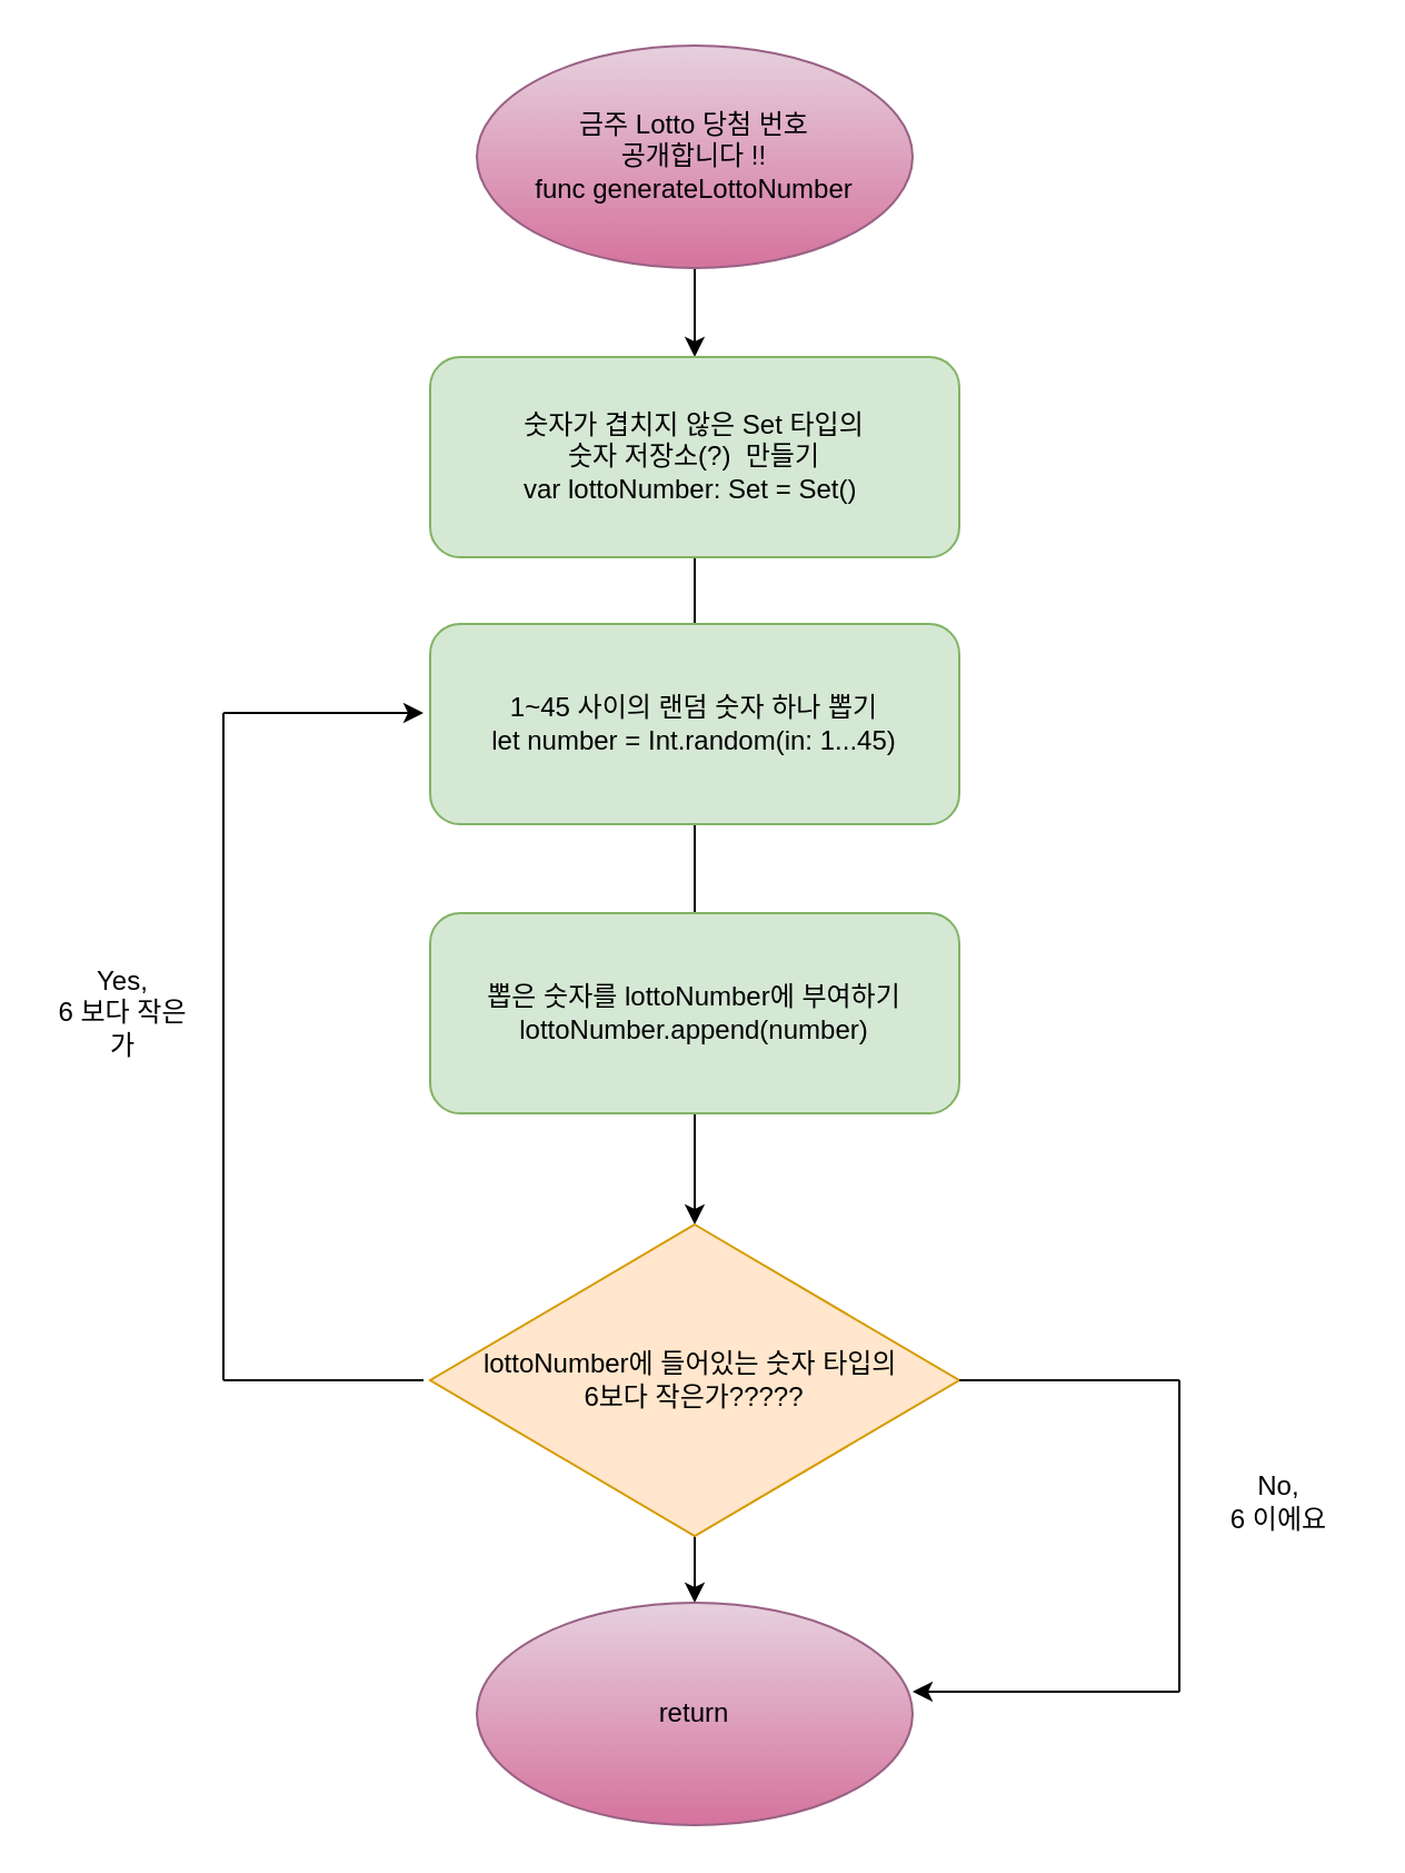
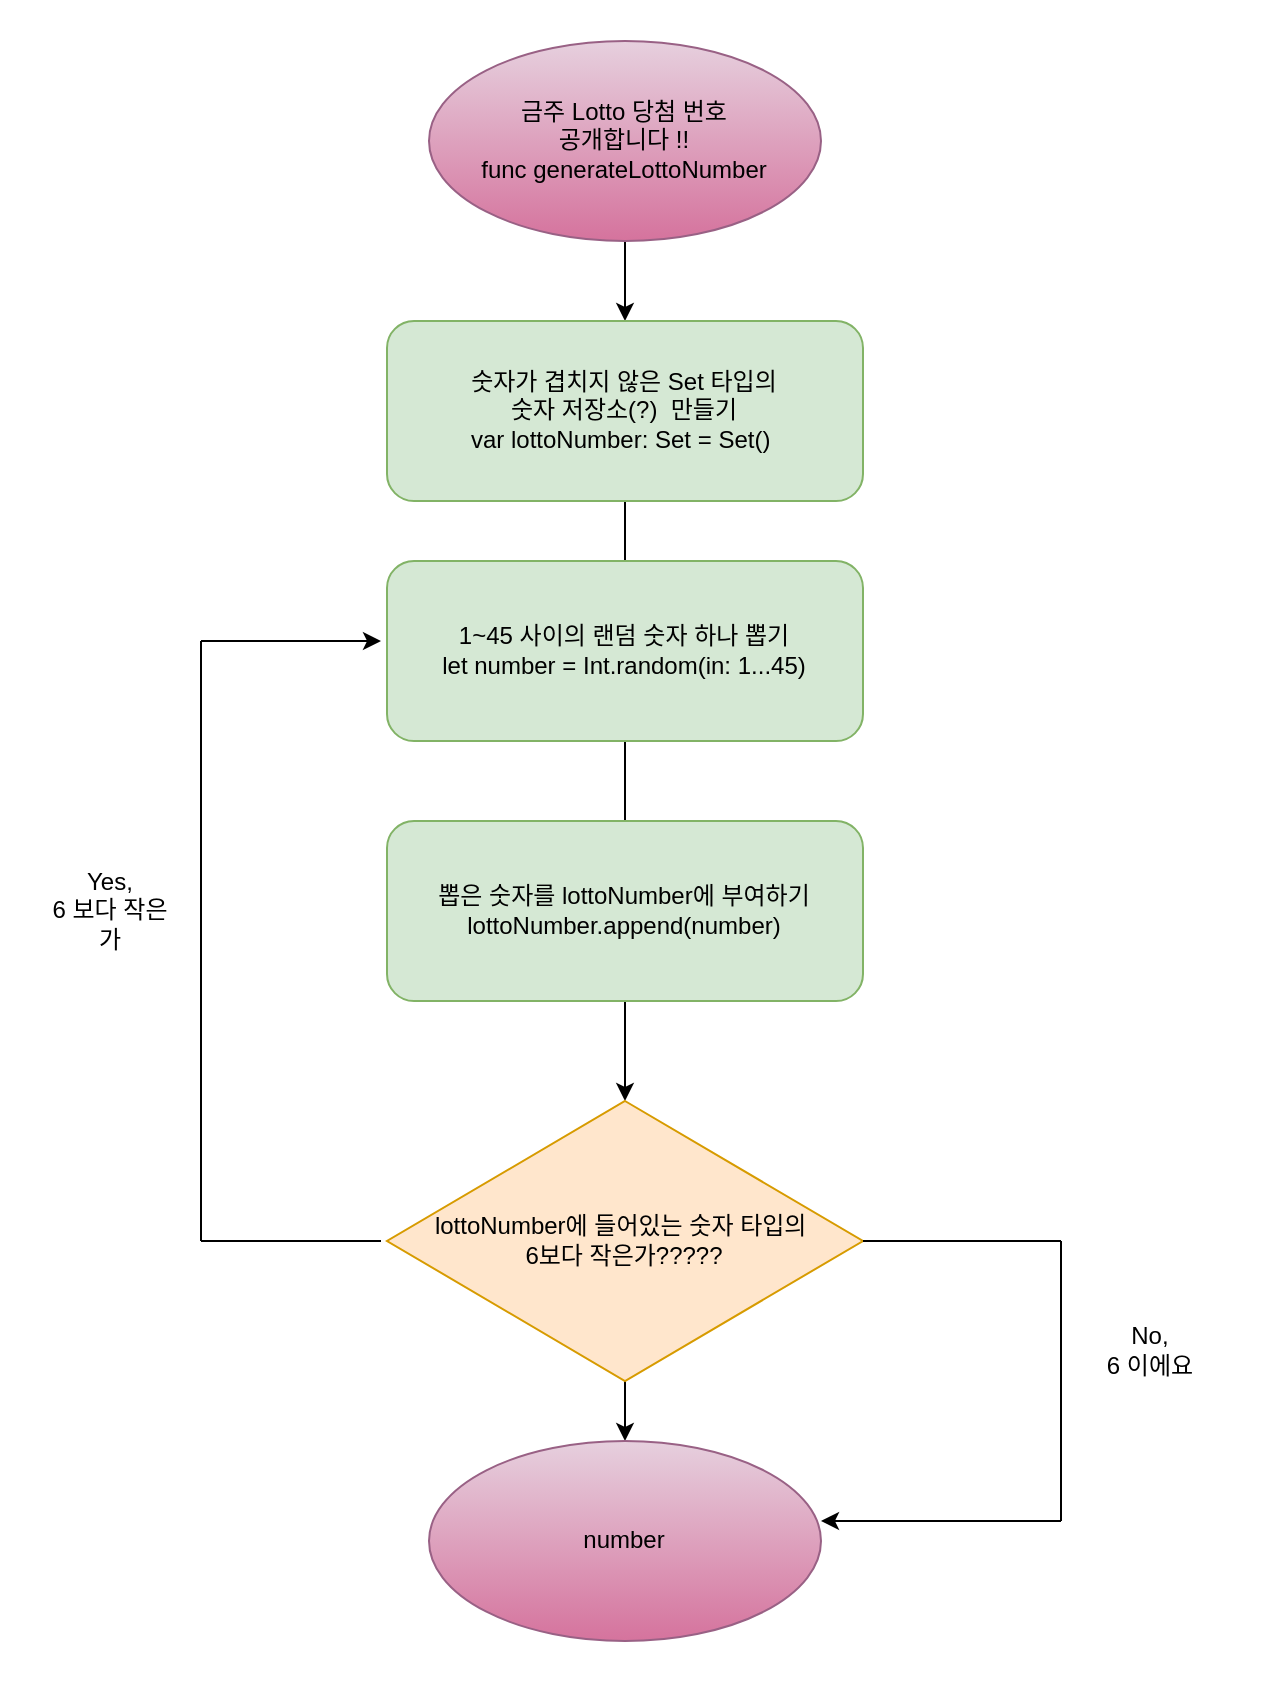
  <mxCell id="0" />
  <mxCell id="1" parent="0" />
  <mxCell id="2" value="" style="edgeStyle=orthogonalEdgeStyle;rounded=0;orthogonalLoop=1;jettySize=auto;html=1;" edge="1" parent="1" source="3" target="5"><mxGeometry relative="1" as="geometry" /></mxCell>
  <mxCell id="3" value="금주 Lotto 당첨 번호&lt;br&gt;공개합니다 !!&lt;br&gt;func generateLottoNumber" style="ellipse;whiteSpace=wrap;html=1;fillColor=#e6d0de;gradientColor=#d5739d;strokeColor=#996185;" parent="1" vertex="1"><mxGeometry x="214" y="20" width="196" height="100" as="geometry" /></mxCell>
  <mxCell id="4" value="" style="edgeStyle=orthogonalEdgeStyle;rounded=0;orthogonalLoop=1;jettySize=auto;html=1;" edge="1" parent="1" source="5" target="7"><mxGeometry relative="1" as="geometry" /></mxCell>
  <mxCell id="5" value="숫자가 겹치지 않은 Set 타입의 &lt;br&gt;숫자 저장소(?)&amp;nbsp; 만들기&lt;br&gt;var lottoNumber: Set = Set()&amp;nbsp;" style="rounded=1;whiteSpace=wrap;html=1;fillColor=#d5e8d4;strokeColor=#82b366;" vertex="1" parent="1"><mxGeometry x="193" y="160" width="238" height="90" as="geometry" /></mxCell>
  <mxCell id="6" value="" style="edgeStyle=orthogonalEdgeStyle;rounded=0;orthogonalLoop=1;jettySize=auto;html=1;" edge="1" parent="1" source="7" target="14"><mxGeometry relative="1" as="geometry" /></mxCell>
  <mxCell id="7" value="lottoNumber에 들어있는 숫자 타입의&amp;nbsp;&lt;br&gt;6보다 작은가?????" style="rhombus;whiteSpace=wrap;html=1;fillColor=#ffe6cc;strokeColor=#d79b00;" vertex="1" parent="1"><mxGeometry x="193" y="550" width="238" height="140" as="geometry" /></mxCell>
  <mxCell id="8" value="1~45 사이의 랜덤 숫자 하나 뽑기&lt;br&gt;let number = Int.random(in: 1...45)" style="rounded=1;whiteSpace=wrap;html=1;fillColor=#d5e8d4;strokeColor=#82b366;" vertex="1" parent="1"><mxGeometry x="193" y="280" width="238" height="90" as="geometry" /></mxCell>
  <mxCell id="9" value="뽑은 숫자를 lottoNumber에 부여하기&lt;br&gt;lottoNumber.append(number)" style="rounded=1;whiteSpace=wrap;html=1;fillColor=#d5e8d4;strokeColor=#82b366;" vertex="1" parent="1"><mxGeometry x="193" y="410" width="238" height="90" as="geometry" /></mxCell>
  <mxCell id="10" value="" style="endArrow=none;html=1;rounded=0;" edge="1" parent="1"><mxGeometry width="50" height="50" relative="1" as="geometry"><mxPoint x="100" y="620" as="sourcePoint" /><mxPoint x="190" y="620" as="targetPoint" /></mxGeometry></mxCell>
  <mxCell id="11" value="" style="endArrow=none;html=1;rounded=0;" edge="1" parent="1"><mxGeometry width="50" height="50" relative="1" as="geometry"><mxPoint x="100" y="620" as="sourcePoint" /><mxPoint x="100" y="320" as="targetPoint" /></mxGeometry></mxCell>
  <mxCell id="12" value="" style="endArrow=classic;html=1;rounded=0;" edge="1" parent="1"><mxGeometry width="50" height="50" relative="1" as="geometry"><mxPoint x="100" y="320" as="sourcePoint" /><mxPoint x="190" y="320" as="targetPoint" /></mxGeometry></mxCell>
  <mxCell id="13" value="Yes,&lt;br&gt;6 보다 작은가" style="text;html=1;strokeColor=none;fillColor=none;align=center;verticalAlign=middle;whiteSpace=wrap;rounded=0;" vertex="1" parent="1"><mxGeometry x="20" y="440" width="70" height="30" as="geometry" /></mxCell>
- <mxCell id="14" value="return" style="ellipse;whiteSpace=wrap;html=1;fillColor=#e6d0de;gradientColor=#d5739d;strokeColor=#996185;" vertex="1" parent="1"><mxGeometry x="214" y="720" width="196" height="100" as="geometry" /></mxCell>
+ <mxCell id="14" value="number" style="ellipse;whiteSpace=wrap;html=1;fillColor=#e6d0de;gradientColor=#d5739d;strokeColor=#996185;" vertex="1" parent="1"><mxGeometry x="214" y="720" width="196" height="100" as="geometry" /></mxCell>
  <mxCell id="15" value="" style="endArrow=none;html=1;rounded=0;exitX=1;exitY=0.5;exitDx=0;exitDy=0;" edge="1" parent="1" source="7"><mxGeometry width="50" height="50" relative="1" as="geometry"><mxPoint x="450" y="630" as="sourcePoint" /><mxPoint x="530" y="620" as="targetPoint" /></mxGeometry></mxCell>
  <mxCell id="16" value="" style="endArrow=none;html=1;rounded=0;" edge="1" parent="1"><mxGeometry width="50" height="50" relative="1" as="geometry"><mxPoint x="530" y="760" as="sourcePoint" /><mxPoint x="530" y="620" as="targetPoint" /></mxGeometry></mxCell>
  <mxCell id="17" value="" style="endArrow=classic;html=1;rounded=0;" edge="1" parent="1"><mxGeometry width="50" height="50" relative="1" as="geometry"><mxPoint x="530" y="760" as="sourcePoint" /><mxPoint x="410" y="760" as="targetPoint" /></mxGeometry></mxCell>
  <mxCell id="18" value="No,&lt;br&gt;6 이에요" style="text;html=1;strokeColor=none;fillColor=none;align=center;verticalAlign=middle;whiteSpace=wrap;rounded=0;" vertex="1" parent="1"><mxGeometry x="540" y="660" width="70" height="30" as="geometry" /></mxCell>
